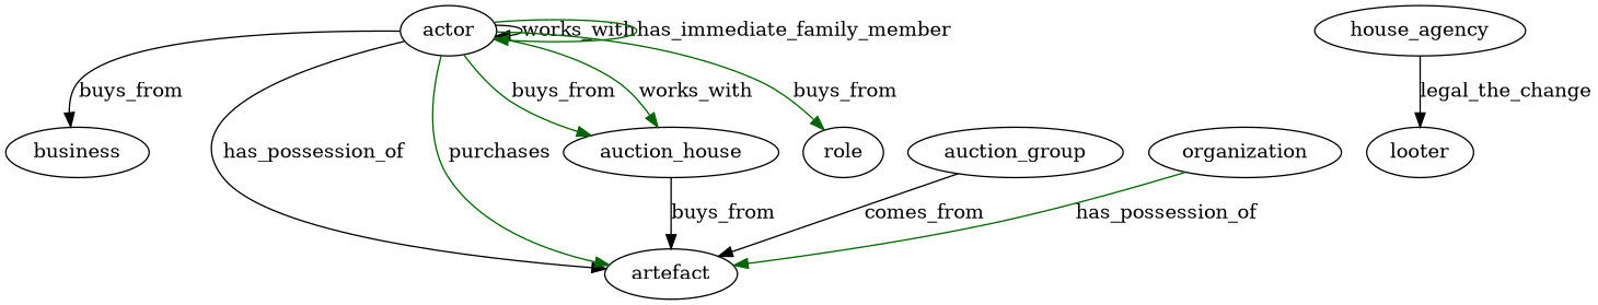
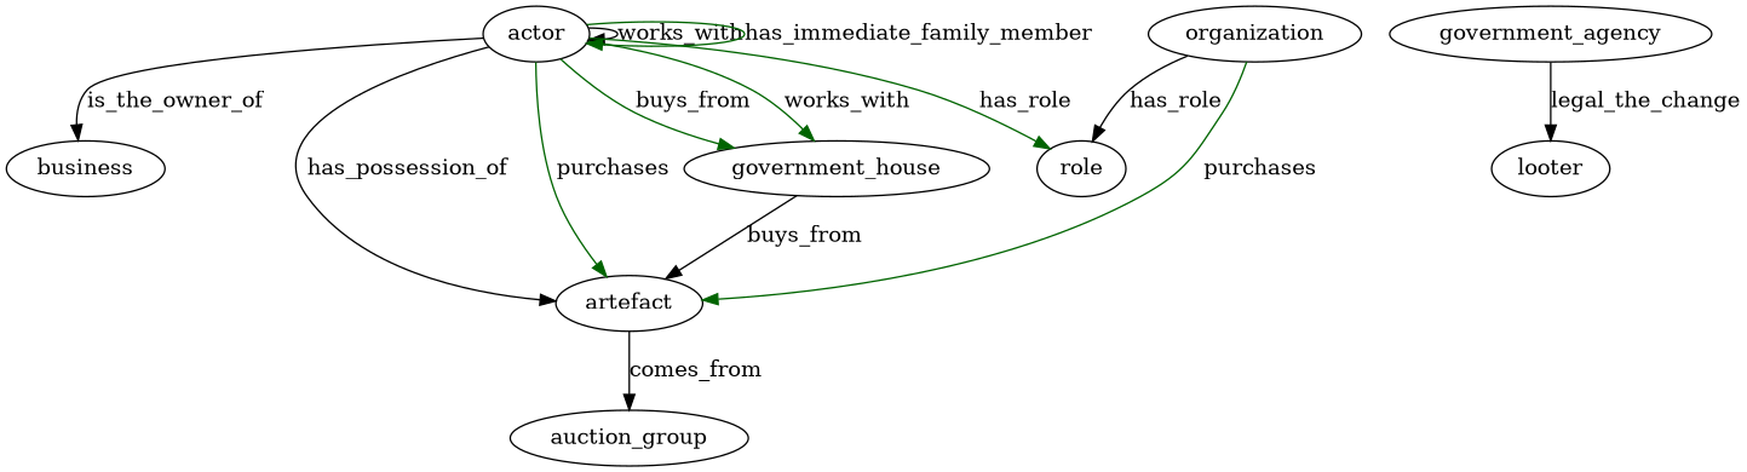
  digraph {
    edge [color=black]
    actor
    business
    artefact
-   auction_house
+   auction_house [label=government_house]
    role
    n6 [label=auction_group]
    organization
-   government_agency [label=house_agency]
+   government_agency
    looter
    actor -> actor [label=works_with]
    actor -> actor [color=darkgreen label=has_immediate_family_member]
-   actor -> business [label=buys_from]
+   actor -> business [label=is_the_owner_of]
    actor -> artefact [label=has_possession_of]
    actor -> artefact [color=darkgreen label=purchases]
    actor -> auction_house [color=darkgreen label=buys_from]
    actor -> auction_house [color=darkgreen label=works_with]
-   actor -> role [color=darkgreen label=buys_from]
-   n6 -> artefact [label=comes_from]
+   actor -> role [color=darkgreen label=has_role]
+   artefact -> n6 [label=comes_from]
    auction_house -> artefact [label=buys_from]
-   organization -> artefact [color=darkgreen label=has_possession_of]
+   organization -> artefact [color=darkgreen label=purchases]
+   organization -> role [label=has_role]
    government_agency -> looter [label=legal_the_change]
  }
